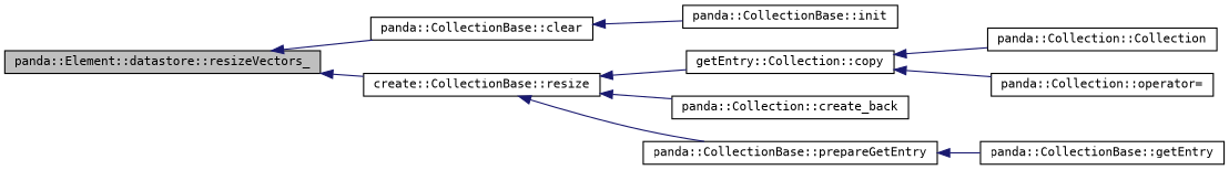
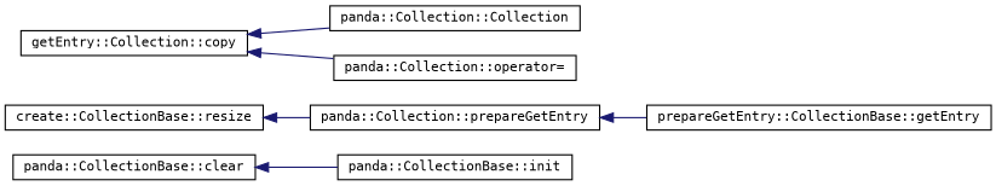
  digraph {
    fontname="DejaVu Sans Mono"
    rankdir=LR
    node [color=black fillcolor=white fontname="DejaVu Sans Mono" fontsize=10 shape=record style=filled]
    edge [color=midnightblue dir=back fontname="DejaVu Sans Mono" fontsize=10 labelfontname=Helvetica labelfontsize=10 style=solid]
-   n1 [fillcolor=grey75 fontcolor=black height=0.2 label="panda::Element::datastore::resizeVectors_" width=0.4]
    n2 [height=0.2 label="panda::CollectionBase::clear" width=0.4]
    n3 [height=0.2 label="create::CollectionBase::resize" width=0.4]
    n4 [height=0.2 label="panda::CollectionBase::init" width=0.4]
    n5 [height=0.2 label="getEntry::Collection::copy" width=0.4]
-   n6 [height=0.2 label="panda::Collection::create_back" width=0.4]
-   n7 [height=0.2 label="panda::CollectionBase::prepareGetEntry" width=0.4]
+   n7 [height=0.2 label="panda::Collection::prepareGetEntry" width=0.4]
    n8 [height=0.2 label="panda::Collection::Collection" width=0.4]
    n9 [height=0.2 label="panda::Collection::operator=" width=0.4]
-   n10 [height=0.2 label="panda::CollectionBase::getEntry" width=0.4]
-   n1 -> n2
-   n1 -> n3
+   n10 [height=0.2 label="prepareGetEntry::CollectionBase::getEntry" width=0.4]
    n2 -> n4
-   n3 -> n5
-   n3 -> n6
    n3 -> n7
    n5 -> n8
    n5 -> n9
    n7 -> n10
  }
